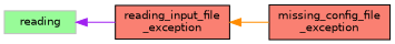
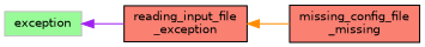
  digraph {
    rankdir=LR
    node [color=black fillcolor=salmon fontname=Helvetica fontsize=10 shape=record style=filled]
    edge [dir=back fontname=Helvetica fontsize=10 labelfontname=Helvetica labelfontsize=10 style=solid]
-   n1 [color=grey75 fillcolor=palegreen height=0.2 label=reading width=0.4]
+   n1 [color=grey75 fillcolor=palegreen height=0.2 label=exception width=0.4]
    n2 [height=0.2 label="reading_input_file\l_exception" width=0.4]
-   n3 [height=0.2 label="missing_config_file\l_exception" width=0.4]
+   n3 [height=0.2 label="missing_config_file\l_missing" width=0.4]
    n1 -> n2 [color=purple]
    n2 -> n3 [color=darkorange]
  }
